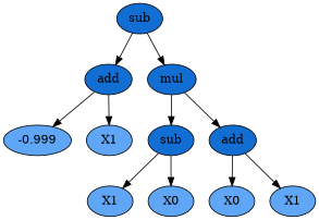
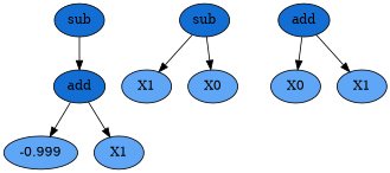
  digraph {
    node [fillcolor="#60a6f6" style=filled]
    n1 [fillcolor="#136ed4" label=sub]
    n2 [fillcolor="#136ed4" label=add]
-   n3 [fillcolor="#136ed4" label=mul]
    n4 [label=-0.999]
    n5 [label=X1]
    n6 [fillcolor="#136ed4" label=sub]
    n7 [fillcolor="#136ed4" label=add]
    n8 [label=X1]
    n9 [label=X0]
    n10 [label=X0]
    n11 [label=X1]
    n1 -> n2
-   n1 -> n3
    n2 -> n4
    n2 -> n5
-   n3 -> n6
-   n3 -> n7
    n6 -> n8
    n6 -> n9
    n7 -> n10
    n7 -> n11
  }
